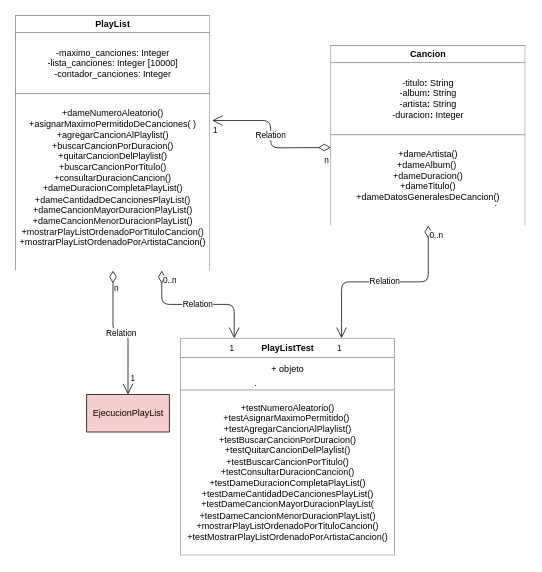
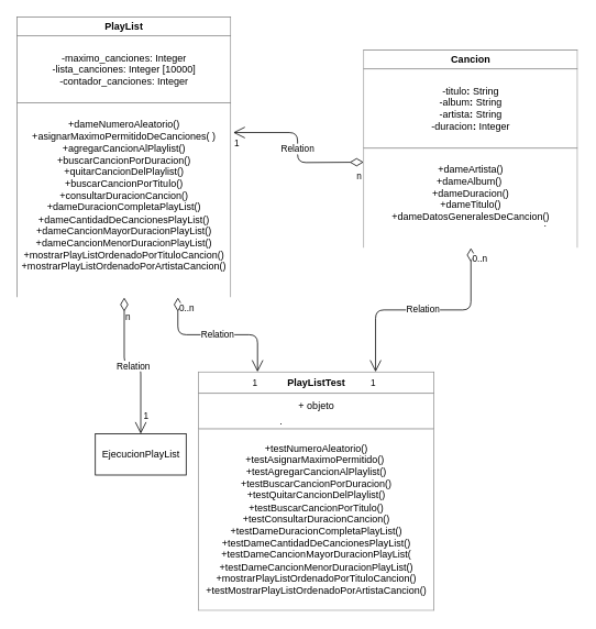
  <mxCell id="0" />
  <mxCell id="1" parent="0" />
  <mxCell id="2" value="&lt;table border=&quot;1&quot; width=&quot;100%&quot; cellpadding=&quot;4&quot; style=&quot;width: 100% ; height: 100% ; border-collapse: collapse&quot;&gt;&lt;tbody&gt;&lt;tr&gt;&lt;th align=&quot;center&quot;&gt;PlayList&lt;/th&gt;&lt;/tr&gt;&lt;tr&gt;&lt;td align=&quot;center&quot;&gt;&lt;br&gt;-maximo_canciones: Integer&lt;br&gt;-lista_canciones: Integer [10000]&lt;br&gt;-contador_canciones: Integer&lt;br&gt;&lt;br&gt;&lt;/td&gt;&lt;/tr&gt;&lt;tr&gt;&lt;td align=&quot;center&quot;&gt;&lt;br&gt;+dameNumeroAleatorio()&lt;br&gt;+asignarMaximoPermitidoDeCanciones( )&lt;br&gt;+agregarCancionAlPlaylist()&lt;br&gt;+buscarCancionPorDuracion()&lt;br&gt;+quitarCancionDelPlaylist()&lt;br&gt;+buscarCancionPorTitulo()&lt;br&gt;+consultarDuracionCancion()&lt;br&gt;+dameDuracionCompletaPlayList()&lt;br&gt;+dameCantidadDeCancionesPlayList()&lt;br&gt;+dameCancionMayorDuracionPlayList()&lt;br&gt;+dameCancionMenorDuracionPlayList()&lt;br&gt;+mostrarPlayListOrdenadoPorTituloCancion()&lt;br&gt;+mostrarPlayListOrdenadoPorArtistaCancion()&lt;br&gt;&lt;br&gt;&lt;br&gt;&lt;/td&gt;&lt;/tr&gt;&lt;/tbody&gt;&lt;/table&gt;" style="text;html=1;strokeColor=none;fillColor=none;overflow=fill;" parent="1" vertex="1"><mxGeometry x="20" y="20" width="260" height="340" as="geometry" /></mxCell>
  <mxCell id="3" value="&lt;table border=&quot;1&quot; width=&quot;100%&quot; cellpadding=&quot;4&quot; style=&quot;width: 100% ; height: 100% ; border-collapse: collapse&quot;&gt;&lt;tbody&gt;&lt;tr&gt;&lt;th align=&quot;center&quot;&gt;Cancion&lt;br&gt;&lt;/th&gt;&lt;/tr&gt;&lt;tr&gt;&lt;td align=&quot;center&quot;&gt;&lt;br&gt;-titulo&lt;b&gt;: &lt;/b&gt;String&lt;br&gt;-album&lt;b&gt;: &lt;/b&gt;String&lt;br&gt;-artista&lt;b&gt;: &lt;/b&gt;String&lt;br&gt;-duracion&lt;b&gt;: &lt;/b&gt;Integer&lt;br&gt;&lt;br&gt;&lt;/td&gt;&lt;/tr&gt;&lt;tr&gt;&lt;td align=&quot;center&quot;&gt;&lt;br&gt;+dameArtista()&lt;br&gt;+dameAlbum()&amp;nbsp;&lt;br&gt;+dameDuracion()&lt;br&gt;+dameTitulo()&lt;br&gt;+dameDatosGeneralesDeCancion()&lt;br&gt;&lt;br&gt;&lt;br&gt;&lt;/td&gt;&lt;/tr&gt;&lt;/tbody&gt;&lt;/table&gt;" style="text;html=1;strokeColor=none;fillColor=none;overflow=fill;" parent="1" vertex="1"><mxGeometry x="440" y="60" width="260" height="240" as="geometry" /></mxCell>
  <mxCell id="4" value="." style="text;html=1;align=center;verticalAlign=middle;resizable=0;points=[];autosize=1;" parent="1" vertex="1"><mxGeometry x="330" y="500" width="20" height="20" as="geometry" /></mxCell>
  <mxCell id="5" value="." style="text;html=1;align=center;verticalAlign=middle;resizable=0;points=[];autosize=1;" parent="1" vertex="1"><mxGeometry x="650" y="260" width="20" height="20" as="geometry" /></mxCell>
  <mxCell id="6" value="&lt;table border=&quot;1&quot; width=&quot;100%&quot; cellpadding=&quot;4&quot; style=&quot;width: 100% ; height: 100% ; border-collapse: collapse&quot;&gt;&lt;tbody&gt;&lt;tr&gt;&lt;th align=&quot;center&quot;&gt;PlayListTest&lt;br&gt;&lt;/th&gt;&lt;/tr&gt;&lt;tr&gt;&lt;td align=&quot;center&quot;&gt;+ objeto&lt;br&gt;&lt;br&gt;&lt;/td&gt;&lt;/tr&gt;&lt;tr&gt;&lt;td align=&quot;center&quot;&gt;+testNumeroAleatorio()&lt;br&gt;+testAsignarMaximoPermitido()&amp;nbsp;&lt;br&gt;+testAgregarCancionAlPlaylist()&lt;br&gt;+testBuscarCancionPorDuracion()&lt;br&gt;+testQuitarCancionDelPlaylist()&lt;br&gt;+testBuscarCancionPorTitulo()&lt;br&gt;+testConsultarDuracionCancion()&lt;br&gt;+testDameDuracionCompletaPlayList()&lt;br&gt;+testDameCantidadDeCancionesPlayList()&lt;br&gt;+testDameCancionMayorDuracionPlayList(&lt;br&gt;+testDameCancionMenorDuracionPlayList()&lt;br&gt;+mostrarPlayListOrdenadoPorTituloCancion()&lt;br&gt;+testMostrarPlayListOrdenadoPorArtistaCancion()&lt;/td&gt;&lt;/tr&gt;&lt;/tbody&gt;&lt;/table&gt;" style="text;html=1;strokeColor=none;fillColor=none;overflow=fill;" vertex="1" parent="1"><mxGeometry x="240" y="450" width="286" height="290" as="geometry" /></mxCell>
- <mxCell id="7" value="EjecucionPlayList" style="html=1;fillColor=#f8cecc;" vertex="1" parent="1"><mxGeometry x="115" y="525" width="110" height="50" as="geometry" /></mxCell>
+ <mxCell id="7" value="EjecucionPlayList" style="html=1;" vertex="1" parent="1"><mxGeometry x="115" y="525" width="110" height="50" as="geometry" /></mxCell>
  <mxCell id="8" value="Relation" style="endArrow=open;html=1;endSize=12;startArrow=diamondThin;startSize=14;startFill=0;edgeStyle=orthogonalEdgeStyle;entryX=1.008;entryY=0.412;entryDx=0;entryDy=0;entryPerimeter=0;" edge="1" parent="1" target="2"><mxGeometry relative="1" as="geometry"><mxPoint x="440" y="196" as="sourcePoint" /><mxPoint x="480" y="320" as="targetPoint" /></mxGeometry></mxCell>
  <mxCell id="9" value="n" style="edgeLabel;resizable=0;html=1;align=left;verticalAlign=top;" connectable="0" vertex="1" parent="8"><mxGeometry x="-1" relative="1" as="geometry"><mxPoint x="-10" y="4" as="offset" /></mxGeometry></mxCell>
  <mxCell id="10" value="1" style="edgeLabel;resizable=0;html=1;align=right;verticalAlign=top;" connectable="0" vertex="1" parent="8"><mxGeometry x="1" relative="1" as="geometry"><mxPoint x="8" as="offset" /></mxGeometry></mxCell>
  <mxCell id="11" value="Relation" style="endArrow=open;html=1;endSize=12;startArrow=diamondThin;startSize=14;startFill=0;edgeStyle=orthogonalEdgeStyle;entryX=0.5;entryY=0;entryDx=0;entryDy=0;exitX=0.5;exitY=1;exitDx=0;exitDy=0;exitPerimeter=0;" edge="1" parent="1" source="2" target="7"><mxGeometry relative="1" as="geometry"><mxPoint x="170" y="400" as="sourcePoint" /><mxPoint x="210" y="460" as="targetPoint" /></mxGeometry></mxCell>
  <mxCell id="12" value="n" style="edgeLabel;resizable=0;html=1;align=left;verticalAlign=top;" connectable="0" vertex="1" parent="11"><mxGeometry x="-1" relative="1" as="geometry"><mxPoint y="10" as="offset" /></mxGeometry></mxCell>
  <mxCell id="13" value="1" style="edgeLabel;resizable=0;html=1;align=right;verticalAlign=top;" connectable="0" vertex="1" parent="11"><mxGeometry x="1" relative="1" as="geometry"><mxPoint x="10" y="-35" as="offset" /></mxGeometry></mxCell>
  <mxCell id="14" value="Relation" style="endArrow=open;html=1;endSize=12;startArrow=diamondThin;startSize=14;startFill=0;edgeStyle=orthogonalEdgeStyle;entryX=0.25;entryY=0;entryDx=0;entryDy=0;exitX=0.75;exitY=1;exitDx=0;exitDy=0;" edge="1" parent="1" source="2" target="6"><mxGeometry relative="1" as="geometry"><mxPoint x="320" y="390" as="sourcePoint" /><mxPoint x="480" y="390" as="targetPoint" /></mxGeometry></mxCell>
  <mxCell id="15" value="0..n" style="edgeLabel;resizable=0;html=1;align=left;verticalAlign=top;" connectable="0" vertex="1" parent="14"><mxGeometry x="-1" relative="1" as="geometry" /></mxCell>
  <mxCell id="16" value="1" style="edgeLabel;resizable=0;html=1;align=right;verticalAlign=top;" connectable="0" vertex="1" parent="14"><mxGeometry x="1" relative="1" as="geometry" /></mxCell>
  <mxCell id="17" value="Relation" style="endArrow=open;html=1;endSize=12;startArrow=diamondThin;startSize=14;startFill=0;edgeStyle=orthogonalEdgeStyle;exitX=0.5;exitY=1;exitDx=0;exitDy=0;entryX=0.75;entryY=0;entryDx=0;entryDy=0;" edge="1" parent="1" source="3" target="6"><mxGeometry relative="1" as="geometry"><mxPoint x="320" y="390" as="sourcePoint" /><mxPoint x="480" y="390" as="targetPoint" /></mxGeometry></mxCell>
  <mxCell id="18" value="0..n" style="edgeLabel;resizable=0;html=1;align=left;verticalAlign=top;" connectable="0" vertex="1" parent="17"><mxGeometry x="-1" relative="1" as="geometry" /></mxCell>
  <mxCell id="19" value="1" style="edgeLabel;resizable=0;html=1;align=right;verticalAlign=top;" connectable="0" vertex="1" parent="17"><mxGeometry x="1" relative="1" as="geometry" /></mxCell>
